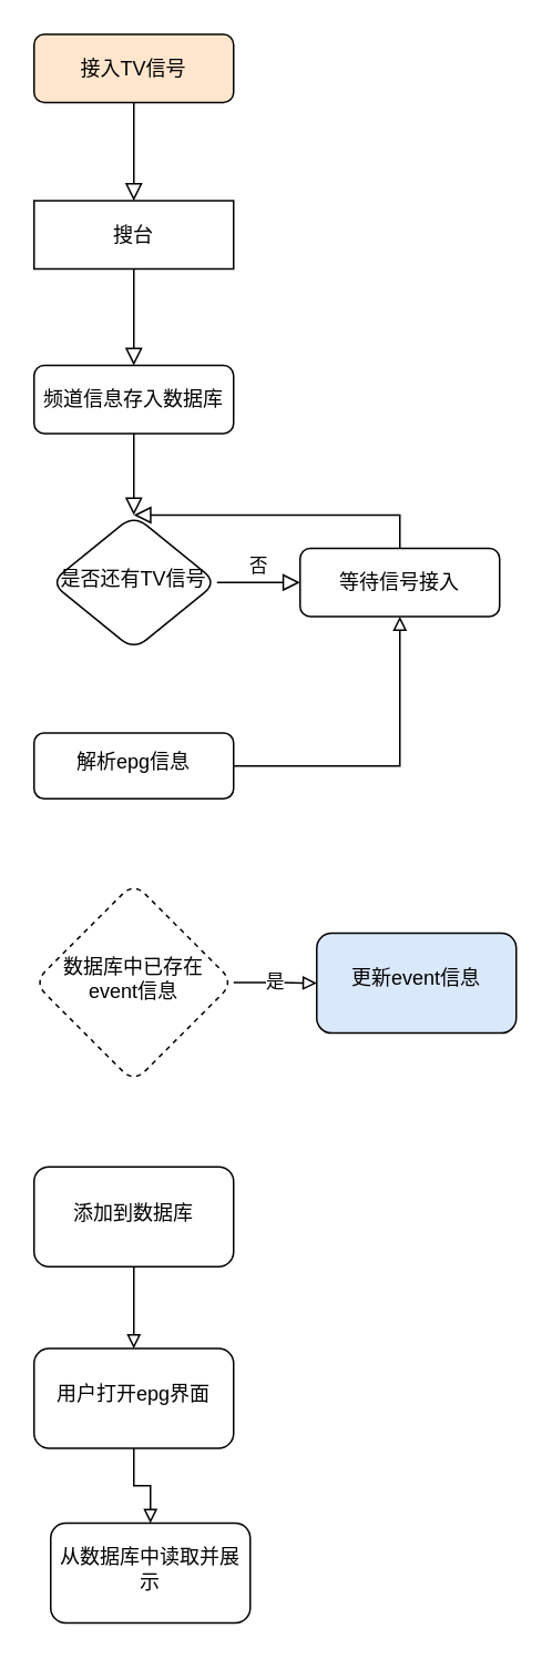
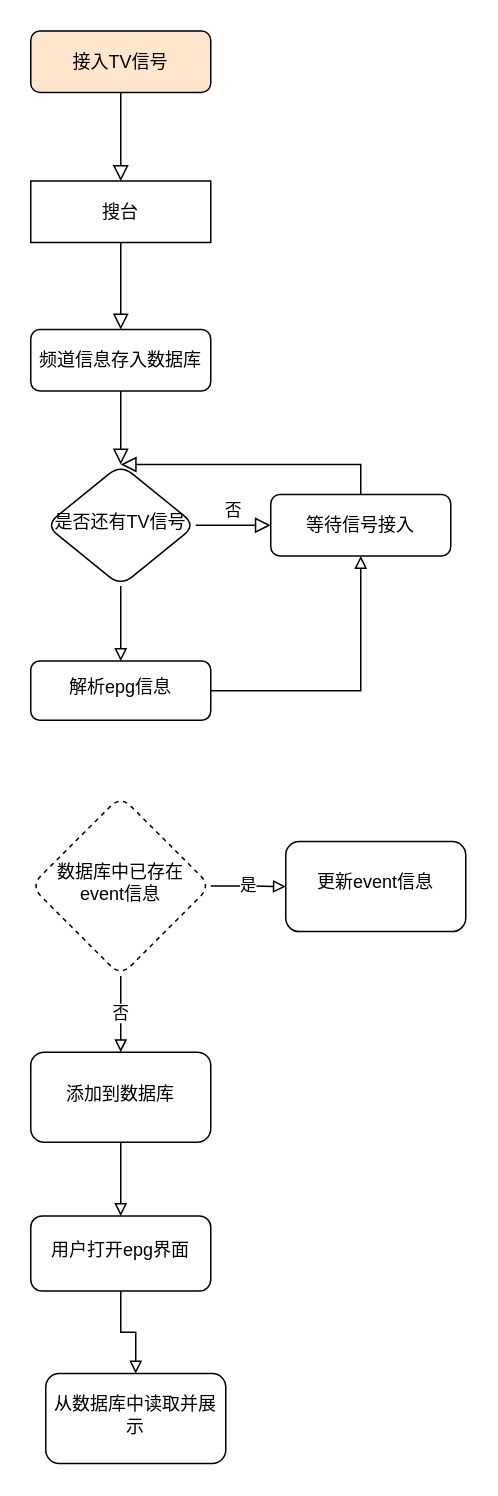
  <mxCell id="0" />
  <mxCell id="1" parent="0" />
  <mxCell id="2" value="" style="rounded=0;html=1;jettySize=auto;orthogonalLoop=1;fontSize=11;endArrow=block;endFill=0;endSize=8;strokeWidth=1;shadow=0;labelBackgroundColor=none;edgeStyle=orthogonalEdgeStyle;" parent="1" source="3" target="6" edge="1"><mxGeometry relative="1" as="geometry" /></mxCell>
  <mxCell id="3" value="&lt;div&gt;频道信息存入数据库&lt;/div&gt;" style="rounded=1;whiteSpace=wrap;html=1;fontSize=12;glass=0;strokeWidth=1;shadow=0;" parent="1" vertex="1"><mxGeometry x="20" y="219" width="120" height="41" as="geometry" /></mxCell>
  <mxCell id="4" value="否" style="edgeStyle=orthogonalEdgeStyle;rounded=0;html=1;jettySize=auto;orthogonalLoop=1;fontSize=11;endArrow=block;endFill=0;endSize=8;strokeWidth=1;shadow=0;labelBackgroundColor=none;" parent="1" source="6" target="7" edge="1"><mxGeometry y="10" relative="1" as="geometry"><mxPoint as="offset" /></mxGeometry></mxCell>
+ <mxCell id="5" value="" style="edgeStyle=orthogonalEdgeStyle;rounded=0;orthogonalLoop=1;jettySize=auto;html=1;endArrow=block;endFill=0;" edge="1" parent="1" source="6" target="12"><mxGeometry relative="1" as="geometry" /></mxCell>
  <mxCell id="6" value="&lt;div&gt;是否还有TV信号&lt;/div&gt;" style="rhombus;whiteSpace=wrap;html=1;shadow=0;fontFamily=Helvetica;fontSize=12;align=center;strokeWidth=1;spacing=6;spacingTop=-4;rounded=1;glass=0;" parent="1" vertex="1"><mxGeometry x="30" y="309" width="100" height="81" as="geometry" /></mxCell>
  <mxCell id="7" value="等待信号接入" style="rounded=1;whiteSpace=wrap;html=1;fontSize=12;glass=0;strokeWidth=1;shadow=0;" parent="1" vertex="1"><mxGeometry x="180" y="329" width="120" height="41" as="geometry" /></mxCell>
  <mxCell id="8" value="接入TV信号" style="rounded=1;whiteSpace=wrap;html=1;fontSize=12;glass=0;strokeWidth=1;shadow=0;fillColor=#ffe6cc;" vertex="1" parent="1"><mxGeometry x="20" y="20" width="120" height="41" as="geometry" /></mxCell>
  <mxCell id="9" value="搜台" style="whiteSpace=wrap;html=1;fontSize=12;glass=0;strokeWidth=1;shadow=0;rounded=0;" vertex="1" parent="1"><mxGeometry x="20" y="120" width="120" height="41" as="geometry" /></mxCell>
  <mxCell id="10" value="" style="endArrow=block;html=1;rounded=0;exitX=0.5;exitY=0;exitDx=0;exitDy=0;entryX=0.5;entryY=0;entryDx=0;entryDy=0;endFill=0;labelBackgroundColor=none;endSize=8;strokeWidth=1;shadow=0;" edge="1" parent="1" source="7" target="6"><mxGeometry width="50" height="50" relative="1" as="geometry"><mxPoint x="250" y="390" as="sourcePoint" /><mxPoint x="300" y="340" as="targetPoint" /><Array as="points"><mxPoint x="240" y="309" /></Array></mxGeometry></mxCell>
  <mxCell id="11" value="" style="edgeStyle=orthogonalEdgeStyle;rounded=0;orthogonalLoop=1;jettySize=auto;html=1;endArrow=block;endFill=0;" edge="1" parent="1" source="12" target="7"><mxGeometry relative="1" as="geometry" /></mxCell>
  <mxCell id="12" value="&lt;div&gt;解析epg信息&lt;/div&gt;" style="rounded=1;whiteSpace=wrap;html=1;shadow=0;strokeWidth=1;spacing=6;spacingTop=-4;glass=0;" vertex="1" parent="1"><mxGeometry x="20" y="440" width="120" height="39.5" as="geometry" /></mxCell>
  <mxCell id="13" value="是" style="edgeStyle=orthogonalEdgeStyle;rounded=0;orthogonalLoop=1;jettySize=auto;html=1;endArrow=block;endFill=0;" edge="1" parent="1" source="15" target="16"><mxGeometry relative="1" as="geometry" /></mxCell>
+ <mxCell id="14" value="否" style="edgeStyle=orthogonalEdgeStyle;rounded=0;orthogonalLoop=1;jettySize=auto;html=1;endArrow=block;endFill=0;" edge="1" parent="1" source="15" target="18"><mxGeometry relative="1" as="geometry" /></mxCell>
  <mxCell id="15" value="&lt;div&gt;数据库中已存在event信息&lt;/div&gt;" style="rhombus;whiteSpace=wrap;html=1;rounded=1;shadow=0;strokeWidth=1;spacing=6;spacingTop=-4;glass=0;dashed=1;" vertex="1" parent="1"><mxGeometry x="20" y="530" width="120" height="120" as="geometry" /></mxCell>
- <mxCell id="16" value="&lt;div&gt;更新event信息&lt;/div&gt;" style="whiteSpace=wrap;html=1;rounded=1;shadow=0;strokeWidth=1;spacing=6;spacingTop=-4;glass=0;fillColor=#dae8fc;" vertex="1" parent="1"><mxGeometry x="190" y="560.375" width="120" height="60" as="geometry" /></mxCell>
+ <mxCell id="16" value="&lt;div&gt;更新event信息&lt;/div&gt;" style="whiteSpace=wrap;html=1;rounded=1;shadow=0;strokeWidth=1;spacing=6;spacingTop=-4;glass=0;" vertex="1" parent="1"><mxGeometry x="190" y="560.375" width="120" height="60" as="geometry" /></mxCell>
  <mxCell id="17" value="" style="edgeStyle=orthogonalEdgeStyle;rounded=0;orthogonalLoop=1;jettySize=auto;html=1;endArrow=block;endFill=0;" edge="1" parent="1" source="18" target="20"><mxGeometry relative="1" as="geometry" /></mxCell>
  <mxCell id="18" value="&lt;div&gt;添加到数据库&lt;/div&gt;" style="whiteSpace=wrap;html=1;rounded=1;shadow=0;strokeWidth=1;spacing=6;spacingTop=-4;glass=0;" vertex="1" parent="1"><mxGeometry x="20" y="700.755" width="120" height="60" as="geometry" /></mxCell>
  <mxCell id="19" value="" style="edgeStyle=orthogonalEdgeStyle;rounded=0;orthogonalLoop=1;jettySize=auto;html=1;endArrow=block;endFill=0;" edge="1" parent="1" source="20" target="21"><mxGeometry relative="1" as="geometry" /></mxCell>
- <mxCell id="20" value="&lt;div&gt;用户打开epg界面&lt;/div&gt;" style="whiteSpace=wrap;html=1;rounded=1;shadow=0;strokeWidth=1;spacing=6;spacingTop=-4;glass=0;" vertex="1" parent="1"><mxGeometry x="20" y="809.995" width="120" height="60" as="geometry" /></mxCell>
+ <mxCell id="20" value="&lt;div&gt;用户打开epg界面&lt;/div&gt;" style="whiteSpace=wrap;html=1;rounded=1;shadow=0;strokeWidth=1;spacing=6;spacingTop=-4;glass=0;" vertex="1" parent="1"><mxGeometry x="20" y="809.995" width="120" height="50" as="geometry" /></mxCell>
  <mxCell id="21" value="从数据库中读取并展示" style="whiteSpace=wrap;html=1;rounded=1;shadow=0;strokeWidth=1;spacing=6;spacingTop=-4;glass=0;" vertex="1" parent="1"><mxGeometry x="30" y="914.995" width="120" height="60" as="geometry" /></mxCell>
  <mxCell id="22" value="" style="endArrow=block;html=1;rounded=0;exitX=0.5;exitY=1;exitDx=0;exitDy=0;labelBackgroundColor=none;endFill=0;endSize=8;strokeWidth=1;shadow=0;" edge="1" parent="1" source="8" target="9"><mxGeometry width="50" height="50" relative="1" as="geometry"><mxPoint x="250" y="200" as="sourcePoint" /><mxPoint x="300" y="150" as="targetPoint" /></mxGeometry></mxCell>
  <mxCell id="23" value="" style="endArrow=block;html=1;rounded=0;exitX=0.5;exitY=1;exitDx=0;exitDy=0;entryX=0.5;entryY=0;entryDx=0;entryDy=0;labelBackgroundColor=none;endFill=0;endSize=8;strokeWidth=1;shadow=0;" edge="1" parent="1" source="9" target="3"><mxGeometry width="50" height="50" relative="1" as="geometry"><mxPoint x="250" y="200" as="sourcePoint" /><mxPoint x="300" y="150" as="targetPoint" /></mxGeometry></mxCell>
